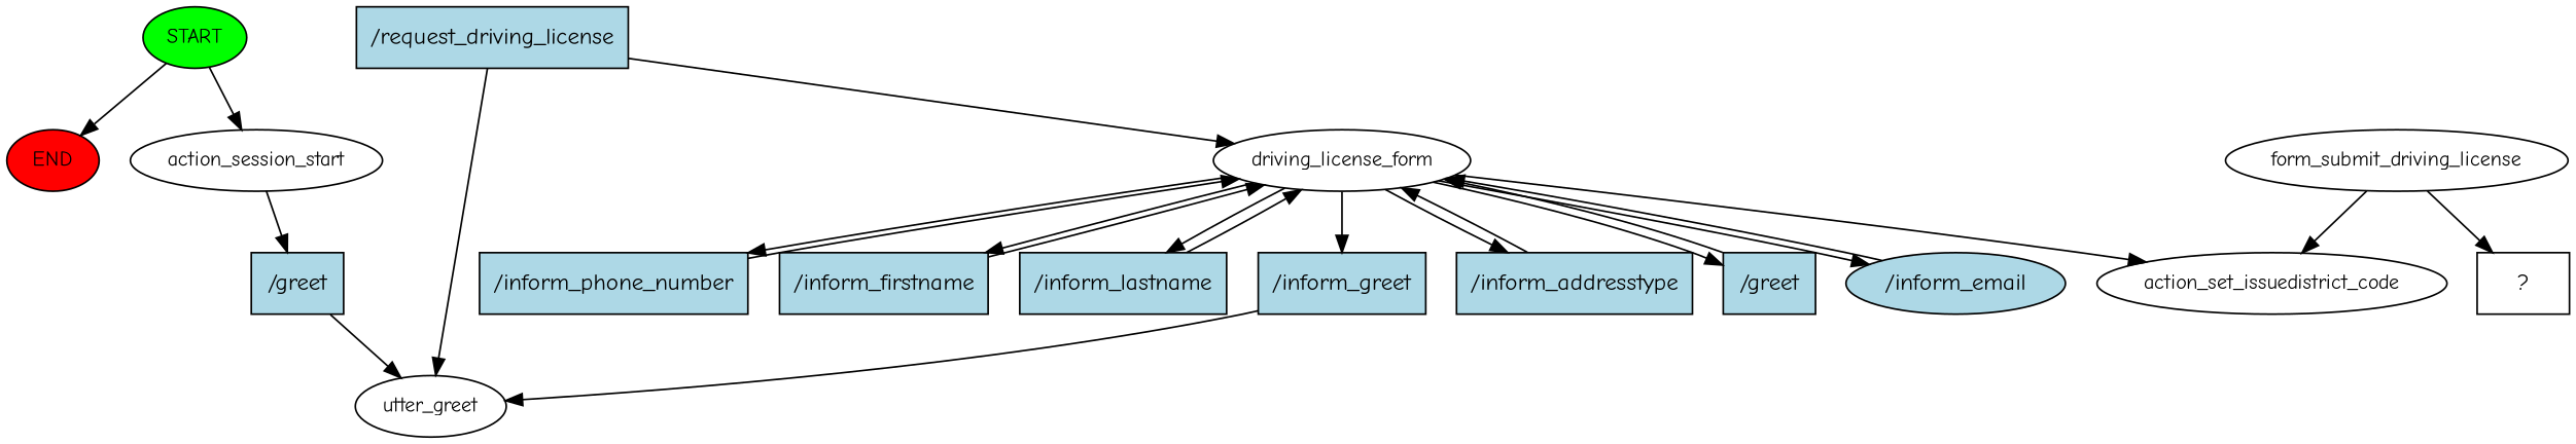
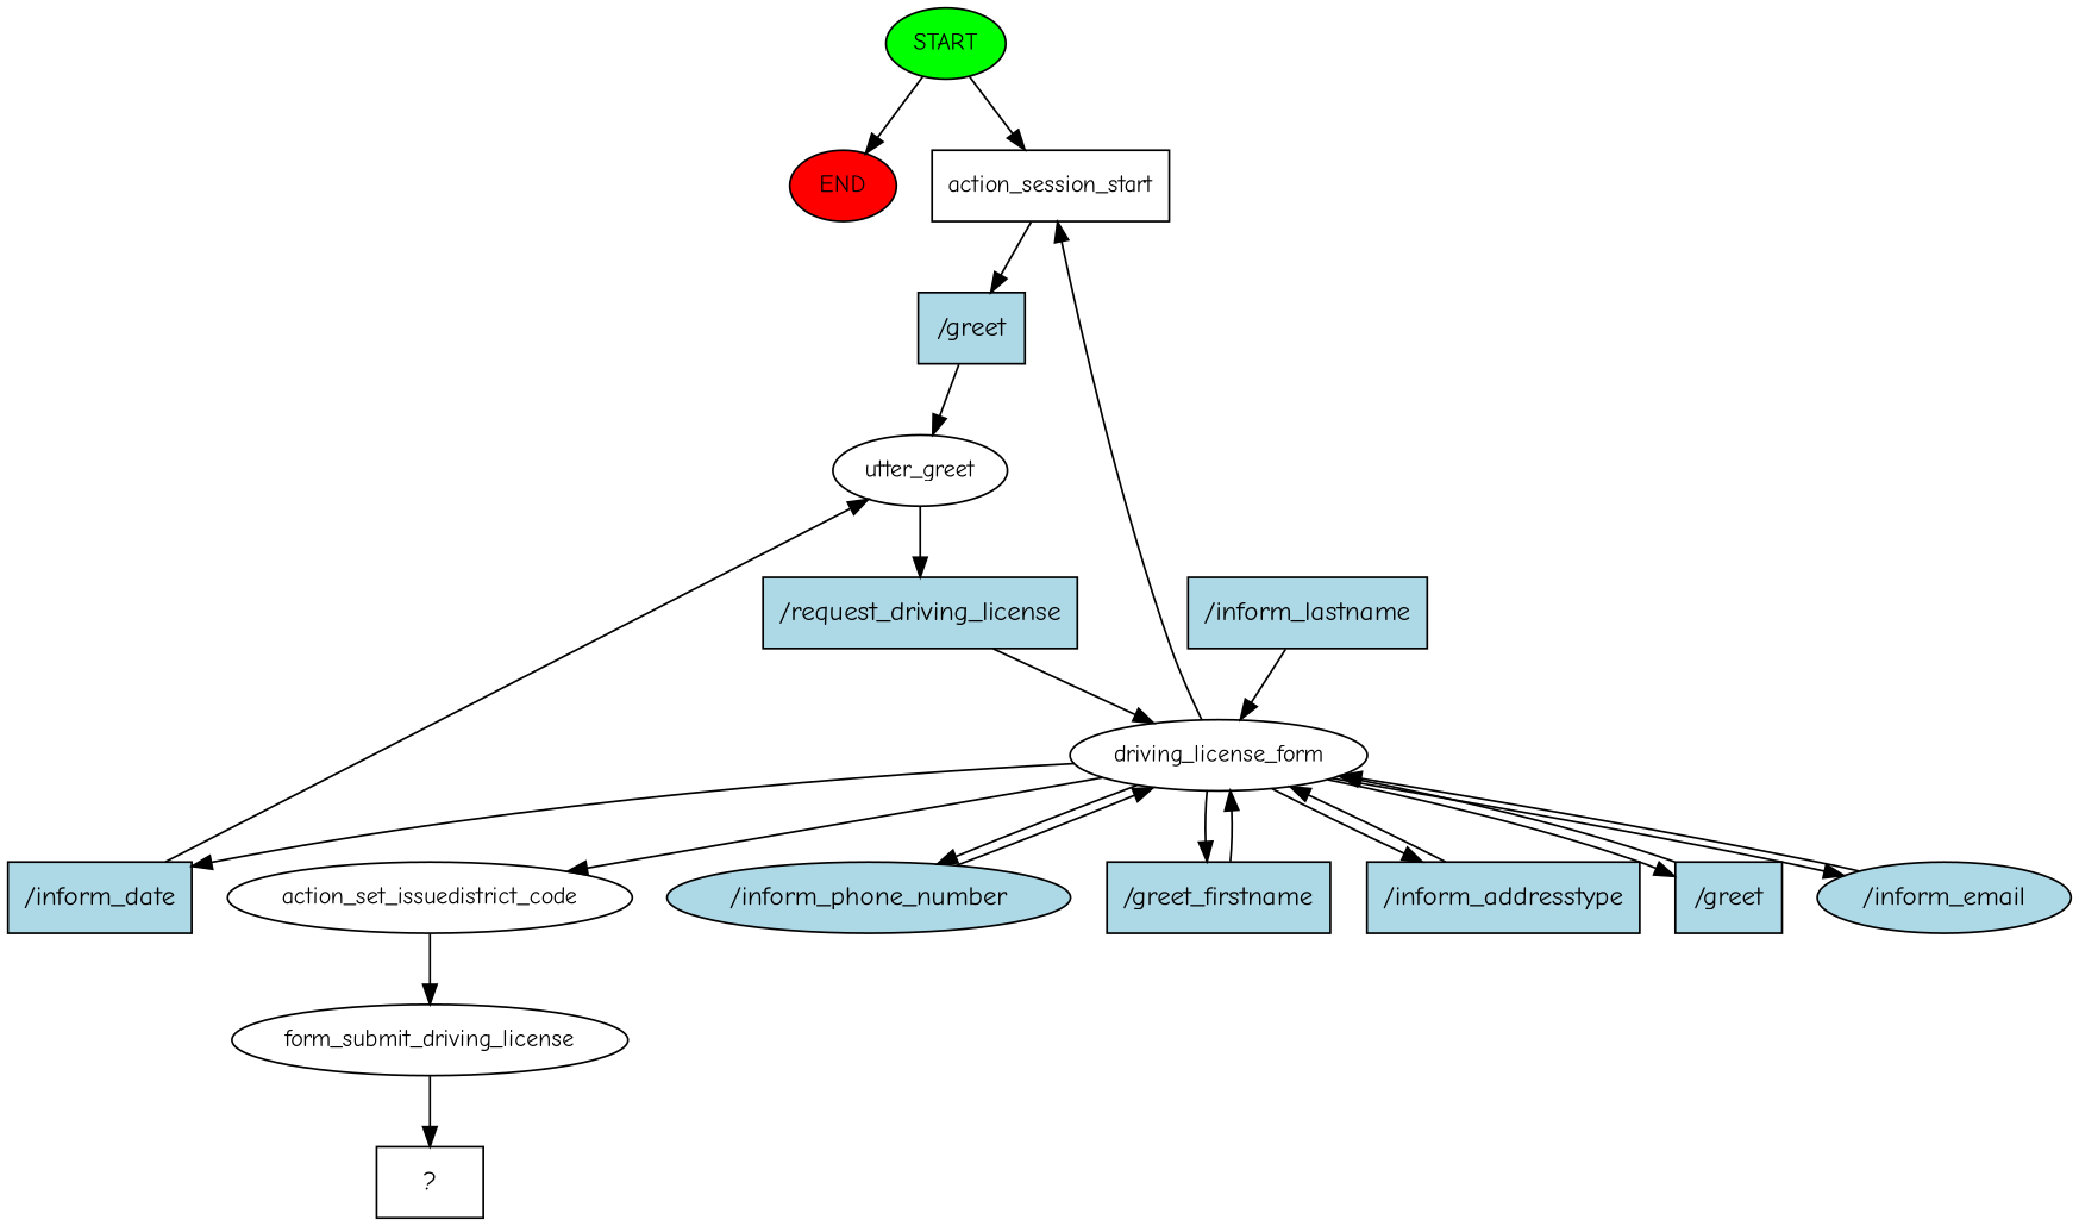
  digraph {
    fontname="Comic Neue"
    node [fillcolor=lightblue fontname="Comic Neue" style=filled shape=rect]
    edge [fontname="Comic Neue"]
    n1 [fillcolor=green fontsize=12 label=START shape=""]
    n2 [fillcolor=red fontsize=12 label=END shape=""]
-   n3 [fontsize=12 label=action_session_start fillcolor="" style="" shape=""]
+   n3 [fontsize=12 label=action_session_start shape=box fillcolor="" style=""]
    n4 [label="/greet"]
    n5 [fontsize=12 label=utter_greet fillcolor="" style="" shape=""]
    n6 [label="/request_driving_license"]
    n7 [fontsize=12 label=driving_license_form fillcolor="" style="" shape=""]
    n8 [fontsize=12 label=action_set_issuedistrict_code fillcolor="" style="" shape=""]
-   n9 [label="/inform_phone_number"]
-   n10 [label="/inform_firstname"]
+   n9 [label="/inform_phone_number" shape=ellipse]
+   n10 [label="/greet_firstname"]
    n11 [label="/inform_lastname"]
-   n12 [label="/inform_greet"]
+   n12 [label="/inform_date"]
    n13 [label="/inform_addresstype"]
    n14 [label="/greet"]
    n15 [label="/inform_email" shape=ellipse]
    n16 [fontsize=12 label=form_submit_driving_license fillcolor="" style="" shape=""]
    n17 [label="  ?  " fillcolor="" style=""]
    n1 -> n2
    n1 -> n3
    n3 -> n4
    n4 -> n5
-   n6 -> n5
+   n5 -> n6
    n6 -> n7
    n7 -> n8
    n7 -> n9
    n7 -> n10
-   n7 -> n11
+   n7 -> n3
    n7 -> n12
    n7 -> n13
    n7 -> n14
    n7 -> n15
-   n16 -> n8
+   n8 -> n16
    n9 -> n7
    n10 -> n7
    n11 -> n7
    n12 -> n5
    n13 -> n7
    n14 -> n7
    n15 -> n7
    n16 -> n17
  }
